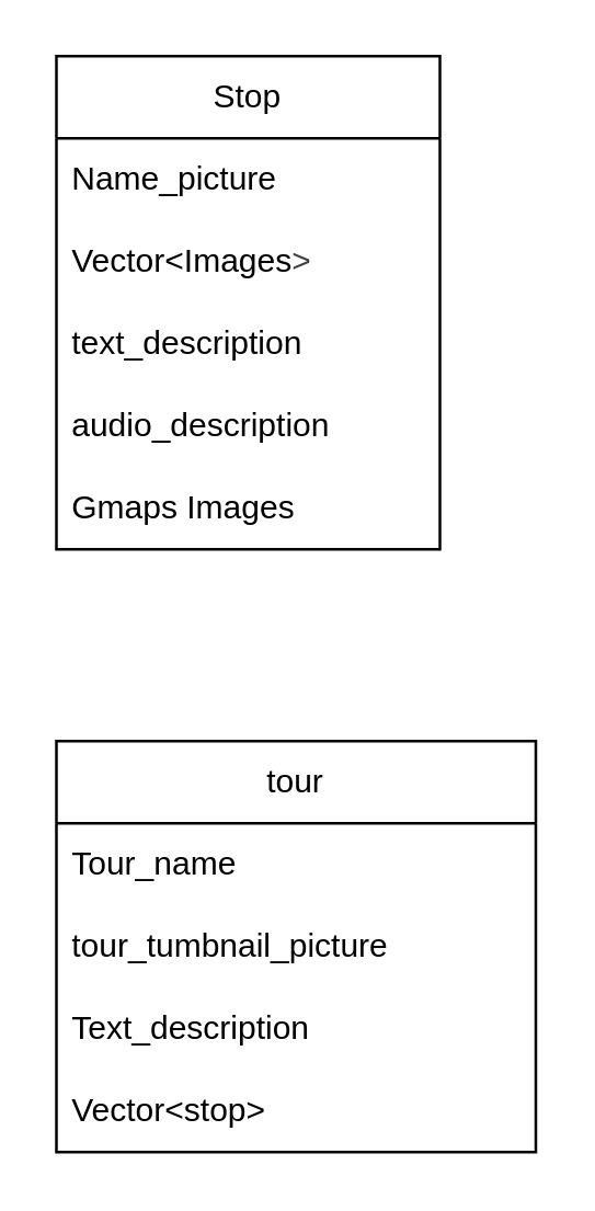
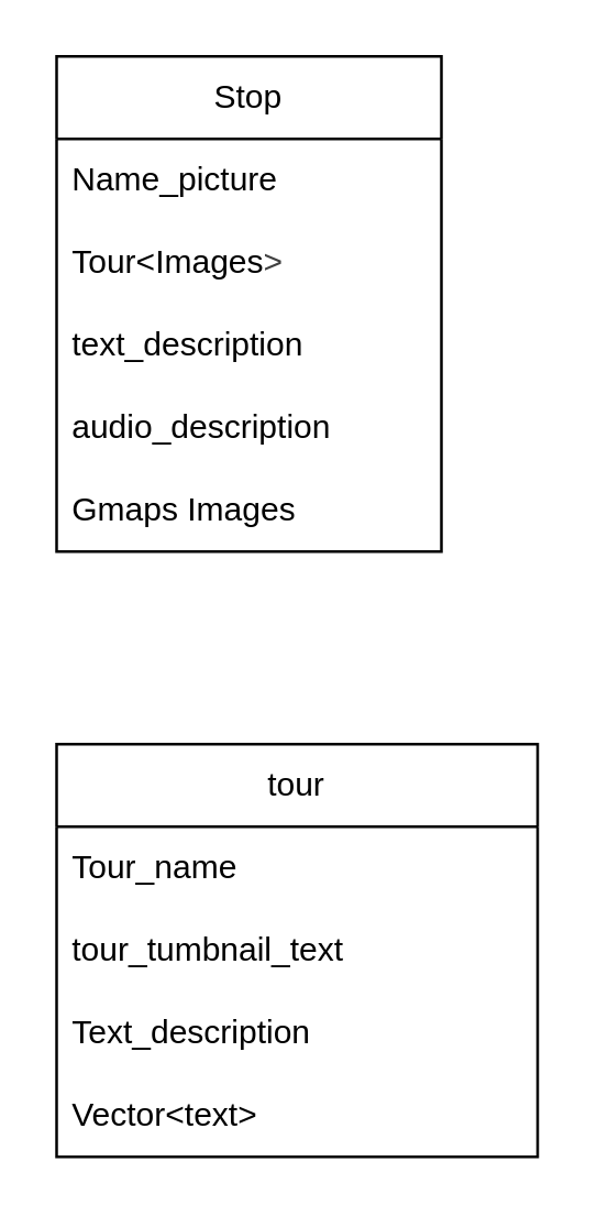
  <mxCell id="0" />
  <mxCell id="1" parent="0" />
  <mxCell id="2" value="Stop" style="swimlane;fontStyle=0;childLayout=stackLayout;horizontal=1;startSize=30;horizontalStack=0;resizeParent=1;resizeParentMax=0;resizeLast=0;collapsible=1;marginBottom=0;whiteSpace=wrap;html=1;" parent="1" vertex="1"><mxGeometry x="20" y="20" width="140" height="180" as="geometry" /></mxCell>
  <mxCell id="3" value="Name_picture" style="text;strokeColor=none;fillColor=none;align=left;verticalAlign=middle;spacingLeft=4;spacingRight=4;overflow=hidden;points=[[0,0.5],[1,0.5]];portConstraint=eastwest;rotatable=0;whiteSpace=wrap;html=1;" parent="2" vertex="1"><mxGeometry y="30" width="140" height="30" as="geometry" /></mxCell>
- <mxCell id="4" value="Vector&amp;lt;Images&lt;span style=&quot;color: rgb(63, 63, 63); background-color: transparent;&quot;&gt;&amp;gt;&lt;/span&gt;" style="text;strokeColor=none;fillColor=none;align=left;verticalAlign=middle;spacingLeft=4;spacingRight=4;overflow=hidden;points=[[0,0.5],[1,0.5]];portConstraint=eastwest;rotatable=0;whiteSpace=wrap;html=1;" parent="2" vertex="1"><mxGeometry y="60" width="140" height="30" as="geometry" /></mxCell>
+ <mxCell id="4" value="Tour&amp;lt;Images&lt;span style=&quot;color: rgb(63, 63, 63); background-color: transparent;&quot;&gt;&amp;gt;&lt;/span&gt;" style="text;strokeColor=none;fillColor=none;align=left;verticalAlign=middle;spacingLeft=4;spacingRight=4;overflow=hidden;points=[[0,0.5],[1,0.5]];portConstraint=eastwest;rotatable=0;whiteSpace=wrap;html=1;" parent="2" vertex="1"><mxGeometry y="60" width="140" height="30" as="geometry" /></mxCell>
  <mxCell id="5" value="text_description" style="text;strokeColor=none;fillColor=none;align=left;verticalAlign=middle;spacingLeft=4;spacingRight=4;overflow=hidden;points=[[0,0.5],[1,0.5]];portConstraint=eastwest;rotatable=0;whiteSpace=wrap;html=1;" parent="2" vertex="1"><mxGeometry y="90" width="140" height="30" as="geometry" /></mxCell>
  <mxCell id="6" value="audio_description" style="text;strokeColor=none;fillColor=none;align=left;verticalAlign=middle;spacingLeft=4;spacingRight=4;overflow=hidden;points=[[0,0.5],[1,0.5]];portConstraint=eastwest;rotatable=0;whiteSpace=wrap;html=1;" parent="2" vertex="1"><mxGeometry y="120" width="140" height="30" as="geometry" /></mxCell>
  <mxCell id="7" value="Gmaps Images" style="text;strokeColor=none;fillColor=none;align=left;verticalAlign=middle;spacingLeft=4;spacingRight=4;overflow=hidden;points=[[0,0.5],[1,0.5]];portConstraint=eastwest;rotatable=0;whiteSpace=wrap;html=1;" parent="2" vertex="1"><mxGeometry y="150" width="140" height="30" as="geometry" /></mxCell>
  <mxCell id="8" value="tour" style="swimlane;fontStyle=0;childLayout=stackLayout;horizontal=1;startSize=30;horizontalStack=0;resizeParent=1;resizeParentMax=0;resizeLast=0;collapsible=1;marginBottom=0;whiteSpace=wrap;html=1;" parent="1" vertex="1"><mxGeometry x="20" y="270" width="175" height="150" as="geometry" /></mxCell>
  <mxCell id="9" value="Tour_name" style="text;strokeColor=none;fillColor=none;align=left;verticalAlign=middle;spacingLeft=4;spacingRight=4;overflow=hidden;points=[[0,0.5],[1,0.5]];portConstraint=eastwest;rotatable=0;whiteSpace=wrap;html=1;" parent="8" vertex="1"><mxGeometry y="30" width="175" height="30" as="geometry" /></mxCell>
- <mxCell id="10" value="&lt;span style=&quot;color: rgb(0, 0, 0);&quot;&gt;tour_tumbnail_picture&lt;/span&gt;" style="text;strokeColor=none;fillColor=none;align=left;verticalAlign=middle;spacingLeft=4;spacingRight=4;overflow=hidden;points=[[0,0.5],[1,0.5]];portConstraint=eastwest;rotatable=0;whiteSpace=wrap;html=1;" parent="8" vertex="1"><mxGeometry y="60" width="175" height="30" as="geometry" /></mxCell>
+ <mxCell id="10" value="&lt;span style=&quot;color: rgb(0, 0, 0);&quot;&gt;tour_tumbnail_text&lt;/span&gt;" style="text;strokeColor=none;fillColor=none;align=left;verticalAlign=middle;spacingLeft=4;spacingRight=4;overflow=hidden;points=[[0,0.5],[1,0.5]];portConstraint=eastwest;rotatable=0;whiteSpace=wrap;html=1;" parent="8" vertex="1"><mxGeometry y="60" width="175" height="30" as="geometry" /></mxCell>
  <mxCell id="11" value="Text_description" style="text;strokeColor=none;fillColor=none;align=left;verticalAlign=middle;spacingLeft=4;spacingRight=4;overflow=hidden;points=[[0,0.5],[1,0.5]];portConstraint=eastwest;rotatable=0;whiteSpace=wrap;html=1;" parent="8" vertex="1"><mxGeometry y="90" width="175" height="30" as="geometry" /></mxCell>
- <mxCell id="12" value="Vector&amp;lt;stop&amp;gt;" style="text;strokeColor=none;fillColor=none;align=left;verticalAlign=middle;spacingLeft=4;spacingRight=4;overflow=hidden;points=[[0,0.5],[1,0.5]];portConstraint=eastwest;rotatable=0;whiteSpace=wrap;html=1;" parent="8" vertex="1"><mxGeometry y="120" width="175" height="30" as="geometry" /></mxCell>
+ <mxCell id="12" value="Vector&amp;lt;text&amp;gt;" style="text;strokeColor=none;fillColor=none;align=left;verticalAlign=middle;spacingLeft=4;spacingRight=4;overflow=hidden;points=[[0,0.5],[1,0.5]];portConstraint=eastwest;rotatable=0;whiteSpace=wrap;html=1;" parent="8" vertex="1"><mxGeometry y="120" width="175" height="30" as="geometry" /></mxCell>
